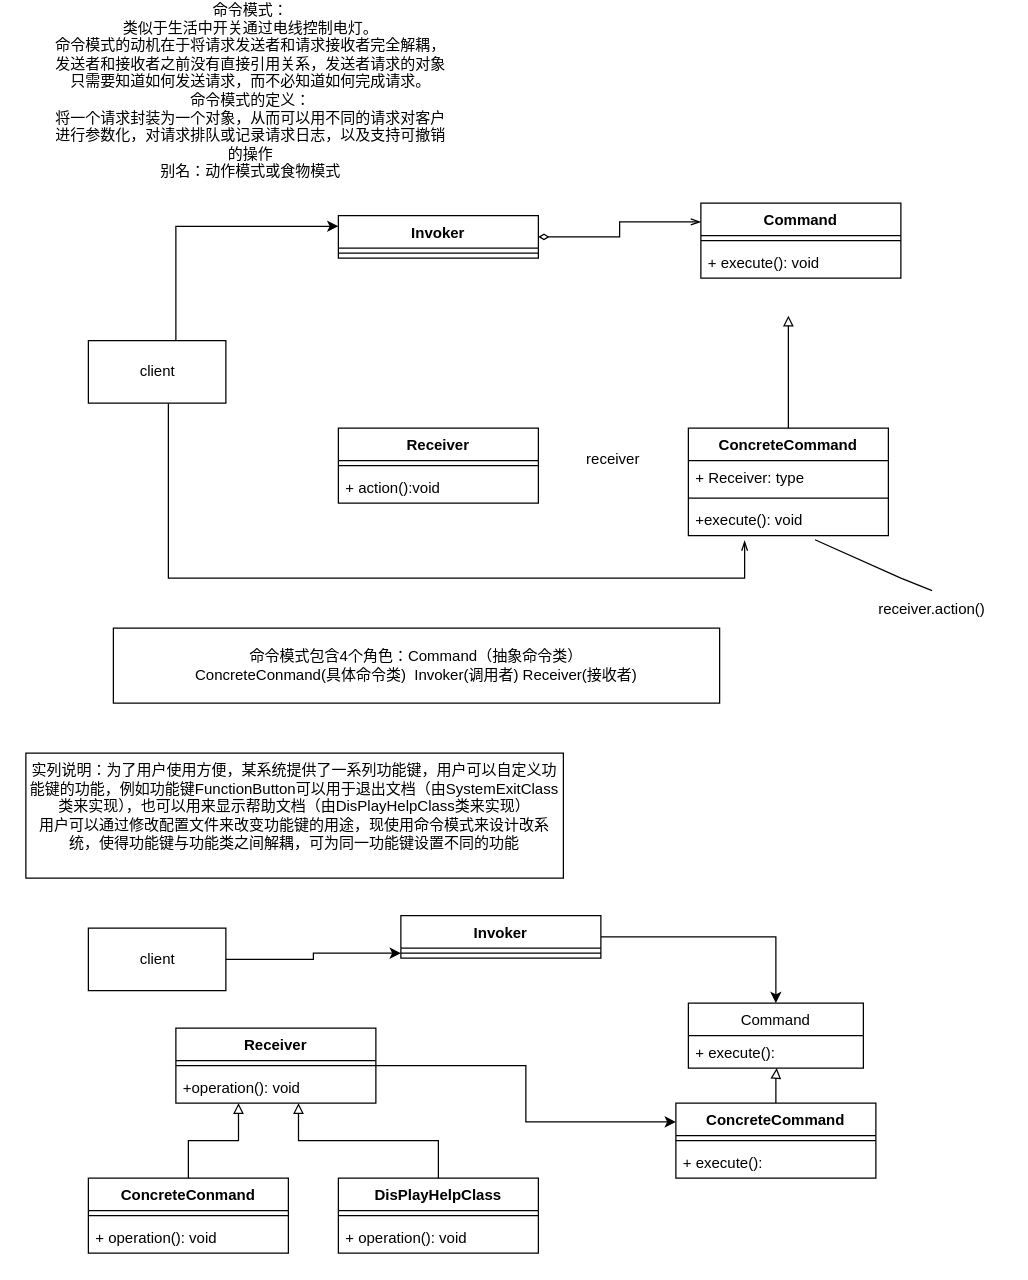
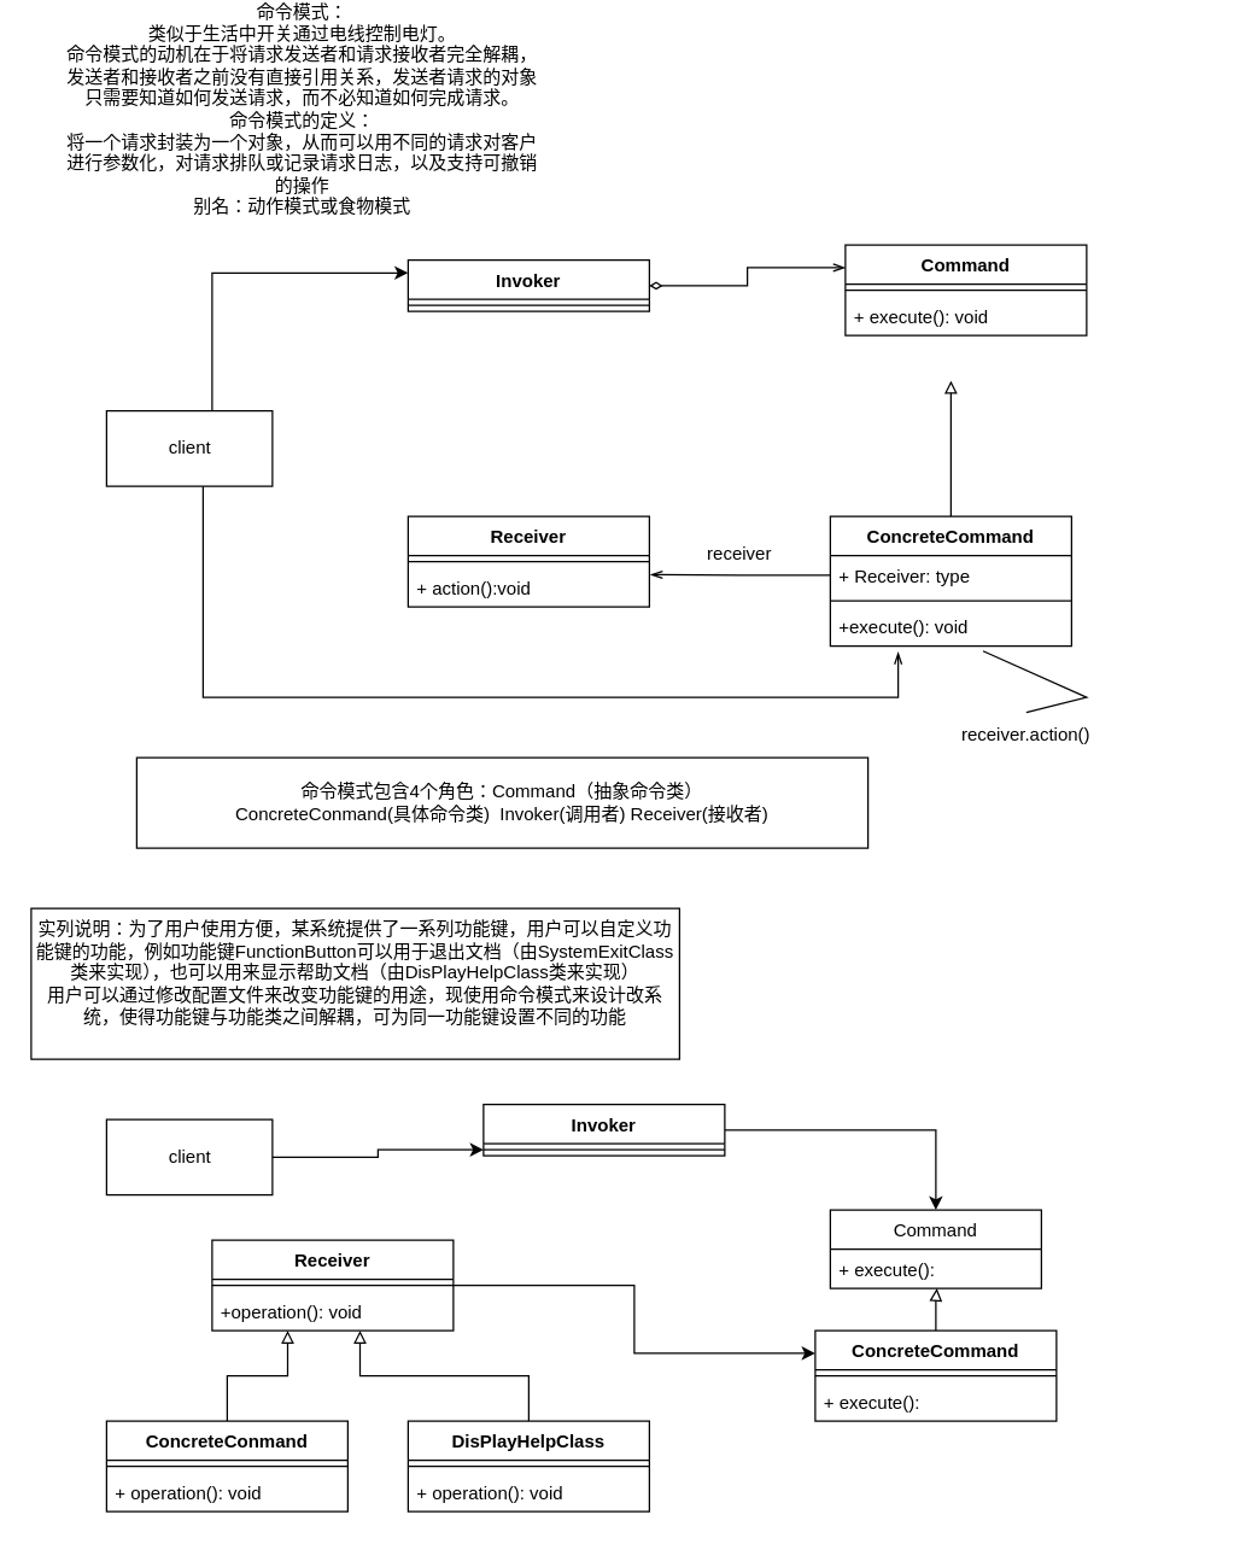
  <mxCell id="0" />
  <mxCell id="1" parent="0" />
  <mxCell id="2" value="命令模式：&lt;br&gt;类似于生活中开关通过电线控制电灯。&lt;br&gt;命令模式的动机在于将请求发送者和请求接收者完全解耦，&lt;br&gt;发送者和接收者之前没有直接引用关系，发送者请求的对象只需要知道如何发送请求，而不必知道如何完成请求。&lt;br&gt;命令模式的定义：&lt;br&gt;将一个请求封装为一个对象，从而可以用不同的请求对客户进行参数化，对请求排队或记录请求日志，以及支持可撤销的操作&lt;br&gt;别名：动作模式或食物模式&lt;br&gt;" style="text;html=1;strokeColor=none;fillColor=none;align=center;verticalAlign=middle;whiteSpace=wrap;rounded=0;" parent="1" vertex="1"><mxGeometry x="40" y="20" width="320" height="100" as="geometry" /></mxCell>
  <mxCell id="3" style="edgeStyle=orthogonalEdgeStyle;rounded=0;orthogonalLoop=1;jettySize=auto;html=1;entryX=0;entryY=0.25;entryDx=0;entryDy=0;" parent="1" source="5" target="7" edge="1"><mxGeometry relative="1" as="geometry"><Array as="points"><mxPoint x="140" y="179" /></Array></mxGeometry></mxCell>
  <mxCell id="4" style="edgeStyle=orthogonalEdgeStyle;rounded=0;orthogonalLoop=1;jettySize=auto;html=1;entryX=0.225;entryY=1.154;entryDx=0;entryDy=0;entryPerimeter=0;endArrow=openThin;endFill=0;" parent="1" edge="1"><mxGeometry relative="1" as="geometry"><mxPoint x="134" y="320" as="sourcePoint" /><mxPoint x="595" y="430.004" as="targetPoint" /><Array as="points"><mxPoint x="134" y="460" /><mxPoint x="595" y="460" /></Array></mxGeometry></mxCell>
  <mxCell id="5" value="client" style="html=1;" parent="1" vertex="1"><mxGeometry x="70" y="270" width="110" height="50" as="geometry" /></mxCell>
  <mxCell id="6" style="edgeStyle=orthogonalEdgeStyle;rounded=0;orthogonalLoop=1;jettySize=auto;html=1;entryX=0;entryY=0.25;entryDx=0;entryDy=0;endArrow=openThin;endFill=0;startArrow=diamondThin;startFill=0;" parent="1" source="7" target="9" edge="1"><mxGeometry relative="1" as="geometry" /></mxCell>
  <mxCell id="7" value="Invoker" style="swimlane;fontStyle=1;align=center;verticalAlign=top;childLayout=stackLayout;horizontal=1;startSize=26;horizontalStack=0;resizeParent=1;resizeParentMax=0;resizeLast=0;collapsible=1;marginBottom=0;" parent="1" vertex="1"><mxGeometry x="270" y="170" width="160" height="34" as="geometry" /></mxCell>
  <mxCell id="8" value="" style="line;strokeWidth=1;fillColor=none;align=left;verticalAlign=middle;spacingTop=-1;spacingLeft=3;spacingRight=3;rotatable=0;labelPosition=right;points=[];portConstraint=eastwest;strokeColor=inherit;" parent="7" vertex="1"><mxGeometry y="26" width="160" height="8" as="geometry" /></mxCell>
  <mxCell id="9" value="Command" style="swimlane;fontStyle=1;align=center;verticalAlign=top;childLayout=stackLayout;horizontal=1;startSize=26;horizontalStack=0;resizeParent=1;resizeParentMax=0;resizeLast=0;collapsible=1;marginBottom=0;" parent="1" vertex="1"><mxGeometry x="560" y="160" width="160" height="60" as="geometry" /></mxCell>
  <mxCell id="10" value="" style="line;strokeWidth=1;fillColor=none;align=left;verticalAlign=middle;spacingTop=-1;spacingLeft=3;spacingRight=3;rotatable=0;labelPosition=right;points=[];portConstraint=eastwest;strokeColor=inherit;" parent="9" vertex="1"><mxGeometry y="26" width="160" height="8" as="geometry" /></mxCell>
  <mxCell id="11" value="+ execute(): void" style="text;strokeColor=none;fillColor=none;align=left;verticalAlign=top;spacingLeft=4;spacingRight=4;overflow=hidden;rotatable=0;points=[[0,0.5],[1,0.5]];portConstraint=eastwest;" parent="9" vertex="1"><mxGeometry y="34" width="160" height="26" as="geometry" /></mxCell>
  <mxCell id="12" value="Receiver" style="swimlane;fontStyle=1;align=center;verticalAlign=top;childLayout=stackLayout;horizontal=1;startSize=26;horizontalStack=0;resizeParent=1;resizeParentMax=0;resizeLast=0;collapsible=1;marginBottom=0;" parent="1" vertex="1"><mxGeometry x="270" y="340" width="160" height="60" as="geometry" /></mxCell>
  <mxCell id="13" value="" style="line;strokeWidth=1;fillColor=none;align=left;verticalAlign=middle;spacingTop=-1;spacingLeft=3;spacingRight=3;rotatable=0;labelPosition=right;points=[];portConstraint=eastwest;strokeColor=inherit;" parent="12" vertex="1"><mxGeometry y="26" width="160" height="8" as="geometry" /></mxCell>
  <mxCell id="14" value="+ action():void" style="text;strokeColor=none;fillColor=none;align=left;verticalAlign=top;spacingLeft=4;spacingRight=4;overflow=hidden;rotatable=0;points=[[0,0.5],[1,0.5]];portConstraint=eastwest;" parent="12" vertex="1"><mxGeometry y="34" width="160" height="26" as="geometry" /></mxCell>
  <mxCell id="15" style="edgeStyle=orthogonalEdgeStyle;rounded=0;orthogonalLoop=1;jettySize=auto;html=1;endArrow=block;endFill=0;" parent="1" source="16" edge="1"><mxGeometry relative="1" as="geometry"><mxPoint x="630" y="250" as="targetPoint" /></mxGeometry></mxCell>
  <mxCell id="16" value="ConcreteCommand" style="swimlane;fontStyle=1;align=center;verticalAlign=top;childLayout=stackLayout;horizontal=1;startSize=26;horizontalStack=0;resizeParent=1;resizeParentMax=0;resizeLast=0;collapsible=1;marginBottom=0;" parent="1" vertex="1"><mxGeometry x="550" y="340" width="160" height="86" as="geometry" /></mxCell>
  <mxCell id="17" value="+ Receiver: type" style="text;strokeColor=none;fillColor=none;align=left;verticalAlign=top;spacingLeft=4;spacingRight=4;overflow=hidden;rotatable=0;points=[[0,0.5],[1,0.5]];portConstraint=eastwest;" parent="16" vertex="1"><mxGeometry y="26" width="160" height="26" as="geometry" /></mxCell>
  <mxCell id="18" value="" style="line;strokeWidth=1;fillColor=none;align=left;verticalAlign=middle;spacingTop=-1;spacingLeft=3;spacingRight=3;rotatable=0;labelPosition=right;points=[];portConstraint=eastwest;strokeColor=inherit;" parent="16" vertex="1"><mxGeometry y="52" width="160" height="8" as="geometry" /></mxCell>
  <mxCell id="19" value="+execute(): void" style="text;strokeColor=none;fillColor=none;align=left;verticalAlign=top;spacingLeft=4;spacingRight=4;overflow=hidden;rotatable=0;points=[[0,0.5],[1,0.5]];portConstraint=eastwest;" parent="16" vertex="1"><mxGeometry y="60" width="160" height="26" as="geometry" /></mxCell>
+ <mxCell id="20" style="edgeStyle=orthogonalEdgeStyle;rounded=0;orthogonalLoop=1;jettySize=auto;html=1;entryX=1.004;entryY=0.179;entryDx=0;entryDy=0;entryPerimeter=0;endArrow=openThin;endFill=0;" parent="1" source="17" target="14" edge="1"><mxGeometry relative="1" as="geometry" /></mxCell>
  <mxCell id="21" value="receiver" style="text;html=1;strokeColor=none;fillColor=none;align=center;verticalAlign=middle;whiteSpace=wrap;rounded=0;" parent="1" vertex="1"><mxGeometry x="460" y="350" width="60" height="30" as="geometry" /></mxCell>
- <mxCell id="22" value="receiver.action()" style="text;html=1;strokeColor=none;fillColor=none;align=center;verticalAlign=middle;whiteSpace=wrap;rounded=0;" parent="1" vertex="1"><mxGeometry x="690" y="470" width="110" height="30" as="geometry" /></mxCell>
+ <mxCell id="22" value="receiver.action()" style="text;html=1;strokeColor=none;fillColor=none;align=center;verticalAlign=middle;whiteSpace=wrap;rounded=0;" parent="1" vertex="1"><mxGeometry x="625" y="470" width="110" height="30" as="geometry" /></mxCell>
  <mxCell id="23" value="" style="endArrow=none;html=1;rounded=0;entryX=0.5;entryY=0;entryDx=0;entryDy=0;exitX=0.633;exitY=1.128;exitDx=0;exitDy=0;exitPerimeter=0;" parent="1" source="19" target="22" edge="1"><mxGeometry width="50" height="50" relative="1" as="geometry"><mxPoint x="470" y="330" as="sourcePoint" /><mxPoint x="520" y="280" as="targetPoint" /><Array as="points"><mxPoint x="720" y="460" /></Array></mxGeometry></mxCell>
  <mxCell id="24" value="命令模式包含4个角色：Command（抽象命令类）&lt;br&gt;ConcreteConmand(具体命令类)&amp;nbsp; Invoker(调用者) Receiver(接收者)" style="rounded=0;whiteSpace=wrap;html=1;" vertex="1" parent="1"><mxGeometry x="90" y="500" width="485" height="60" as="geometry" /></mxCell>
  <mxCell id="25" value="实列说明：为了用户使用方便，某系统提供了一系列功能键，用户可以自定义功能键的功能，例如功能键FunctionButton可以用于退出文档（由SystemExitClass类来实现），也可以用来显示帮助文档（由DisPlayHelpClass类来实现）&lt;br&gt;用户可以通过修改配置文件来改变功能键的用途，现使用命令模式来设计改系统，使得功能键与功能类之间解耦，可为同一功能键设置不同的功能&lt;br&gt;&lt;br&gt;" style="rounded=0;whiteSpace=wrap;html=1;" vertex="1" parent="1"><mxGeometry x="20" y="600" width="430" height="100" as="geometry" /></mxCell>
  <mxCell id="26" value="" style="edgeStyle=orthogonalEdgeStyle;rounded=0;orthogonalLoop=1;jettySize=auto;html=1;" edge="1" parent="1" source="27" target="30"><mxGeometry relative="1" as="geometry" /></mxCell>
  <mxCell id="27" value="client" style="html=1;" vertex="1" parent="1"><mxGeometry x="70" y="740" width="110" height="50" as="geometry" /></mxCell>
  <mxCell id="28" value="" style="edgeStyle=orthogonalEdgeStyle;rounded=0;orthogonalLoop=1;jettySize=auto;html=1;entryX=0.5;entryY=0;entryDx=0;entryDy=0;" edge="1" parent="1" source="29" target="31"><mxGeometry relative="1" as="geometry" /></mxCell>
  <mxCell id="29" value="Invoker" style="swimlane;fontStyle=1;align=center;verticalAlign=top;childLayout=stackLayout;horizontal=1;startSize=26;horizontalStack=0;resizeParent=1;resizeParentMax=0;resizeLast=0;collapsible=1;marginBottom=0;" vertex="1" parent="1"><mxGeometry x="320" y="730" width="160" height="34" as="geometry" /></mxCell>
  <mxCell id="30" value="" style="line;strokeWidth=1;fillColor=none;align=left;verticalAlign=middle;spacingTop=-1;spacingLeft=3;spacingRight=3;rotatable=0;labelPosition=right;points=[];portConstraint=eastwest;strokeColor=inherit;" vertex="1" parent="29"><mxGeometry y="26" width="160" height="8" as="geometry" /></mxCell>
  <mxCell id="31" value="Command" style="swimlane;fontStyle=0;childLayout=stackLayout;horizontal=1;startSize=26;fillColor=none;horizontalStack=0;resizeParent=1;resizeParentMax=0;resizeLast=0;collapsible=1;marginBottom=0;" vertex="1" parent="1"><mxGeometry x="550" y="800" width="140" height="52" as="geometry" /></mxCell>
  <mxCell id="32" value="+ execute():" style="text;strokeColor=none;fillColor=none;align=left;verticalAlign=top;spacingLeft=4;spacingRight=4;overflow=hidden;rotatable=0;points=[[0,0.5],[1,0.5]];portConstraint=eastwest;" vertex="1" parent="31"><mxGeometry y="26" width="140" height="26" as="geometry" /></mxCell>
  <mxCell id="33" style="edgeStyle=orthogonalEdgeStyle;rounded=0;orthogonalLoop=1;jettySize=auto;html=1;entryX=0.313;entryY=1;entryDx=0;entryDy=0;entryPerimeter=0;endArrow=block;endFill=0;" edge="1" parent="1" source="34" target="48"><mxGeometry relative="1" as="geometry" /></mxCell>
  <mxCell id="34" value="ConcreteConmand" style="swimlane;fontStyle=1;align=center;verticalAlign=top;childLayout=stackLayout;horizontal=1;startSize=26;horizontalStack=0;resizeParent=1;resizeParentMax=0;resizeLast=0;collapsible=1;marginBottom=0;" vertex="1" parent="1"><mxGeometry x="70" y="940" width="160" height="60" as="geometry" /></mxCell>
  <mxCell id="35" value="" style="line;strokeWidth=1;fillColor=none;align=left;verticalAlign=middle;spacingTop=-1;spacingLeft=3;spacingRight=3;rotatable=0;labelPosition=right;points=[];portConstraint=eastwest;strokeColor=inherit;" vertex="1" parent="34"><mxGeometry y="26" width="160" height="8" as="geometry" /></mxCell>
  <mxCell id="36" value="+ operation(): void" style="text;strokeColor=none;fillColor=none;align=left;verticalAlign=top;spacingLeft=4;spacingRight=4;overflow=hidden;rotatable=0;points=[[0,0.5],[1,0.5]];portConstraint=eastwest;" vertex="1" parent="34"><mxGeometry y="34" width="160" height="26" as="geometry" /></mxCell>
  <mxCell id="37" style="edgeStyle=orthogonalEdgeStyle;rounded=0;orthogonalLoop=1;jettySize=auto;html=1;entryX=0.613;entryY=1;entryDx=0;entryDy=0;entryPerimeter=0;endArrow=block;endFill=0;" edge="1" parent="1" source="38" target="48"><mxGeometry relative="1" as="geometry" /></mxCell>
  <mxCell id="38" value="DisPlayHelpClass" style="swimlane;fontStyle=1;align=center;verticalAlign=top;childLayout=stackLayout;horizontal=1;startSize=26;horizontalStack=0;resizeParent=1;resizeParentMax=0;resizeLast=0;collapsible=1;marginBottom=0;" vertex="1" parent="1"><mxGeometry x="270" y="940" width="160" height="60" as="geometry" /></mxCell>
  <mxCell id="39" value="" style="line;strokeWidth=1;fillColor=none;align=left;verticalAlign=middle;spacingTop=-1;spacingLeft=3;spacingRight=3;rotatable=0;labelPosition=right;points=[];portConstraint=eastwest;strokeColor=inherit;" vertex="1" parent="38"><mxGeometry y="26" width="160" height="8" as="geometry" /></mxCell>
  <mxCell id="40" value="+ operation(): void" style="text;strokeColor=none;fillColor=none;align=left;verticalAlign=top;spacingLeft=4;spacingRight=4;overflow=hidden;rotatable=0;points=[[0,0.5],[1,0.5]];portConstraint=eastwest;" vertex="1" parent="38"><mxGeometry y="34" width="160" height="26" as="geometry" /></mxCell>
  <mxCell id="41" style="edgeStyle=orthogonalEdgeStyle;rounded=0;orthogonalLoop=1;jettySize=auto;html=1;entryX=0.505;entryY=1;entryDx=0;entryDy=0;entryPerimeter=0;endArrow=block;endFill=0;" edge="1" parent="1" source="42" target="32"><mxGeometry relative="1" as="geometry" /></mxCell>
  <mxCell id="42" value="ConcreteCommand" style="swimlane;fontStyle=1;align=center;verticalAlign=top;childLayout=stackLayout;horizontal=1;startSize=26;horizontalStack=0;resizeParent=1;resizeParentMax=0;resizeLast=0;collapsible=1;marginBottom=0;" vertex="1" parent="1"><mxGeometry x="540" y="880" width="160" height="60" as="geometry" /></mxCell>
  <mxCell id="43" value="" style="line;strokeWidth=1;fillColor=none;align=left;verticalAlign=middle;spacingTop=-1;spacingLeft=3;spacingRight=3;rotatable=0;labelPosition=right;points=[];portConstraint=eastwest;strokeColor=inherit;" vertex="1" parent="42"><mxGeometry y="26" width="160" height="8" as="geometry" /></mxCell>
  <mxCell id="44" value="+ execute(): " style="text;strokeColor=none;fillColor=none;align=left;verticalAlign=top;spacingLeft=4;spacingRight=4;overflow=hidden;rotatable=0;points=[[0,0.5],[1,0.5]];portConstraint=eastwest;" vertex="1" parent="42"><mxGeometry y="34" width="160" height="26" as="geometry" /></mxCell>
  <mxCell id="45" style="edgeStyle=orthogonalEdgeStyle;rounded=0;orthogonalLoop=1;jettySize=auto;html=1;entryX=0;entryY=0.25;entryDx=0;entryDy=0;endArrow=classic;endFill=1;" edge="1" parent="1" source="46" target="42"><mxGeometry relative="1" as="geometry" /></mxCell>
  <mxCell id="46" value="Receiver" style="swimlane;fontStyle=1;align=center;verticalAlign=top;childLayout=stackLayout;horizontal=1;startSize=26;horizontalStack=0;resizeParent=1;resizeParentMax=0;resizeLast=0;collapsible=1;marginBottom=0;" vertex="1" parent="1"><mxGeometry x="140" y="820" width="160" height="60" as="geometry" /></mxCell>
  <mxCell id="47" value="" style="line;strokeWidth=1;fillColor=none;align=left;verticalAlign=middle;spacingTop=-1;spacingLeft=3;spacingRight=3;rotatable=0;labelPosition=right;points=[];portConstraint=eastwest;strokeColor=inherit;" vertex="1" parent="46"><mxGeometry y="26" width="160" height="8" as="geometry" /></mxCell>
  <mxCell id="48" value="+operation(): void" style="text;strokeColor=none;fillColor=none;align=left;verticalAlign=top;spacingLeft=4;spacingRight=4;overflow=hidden;rotatable=0;points=[[0,0.5],[1,0.5]];portConstraint=eastwest;" vertex="1" parent="46"><mxGeometry y="34" width="160" height="26" as="geometry" /></mxCell>
